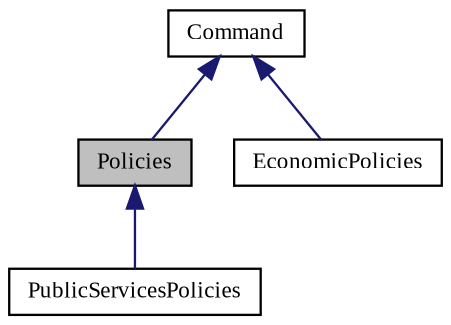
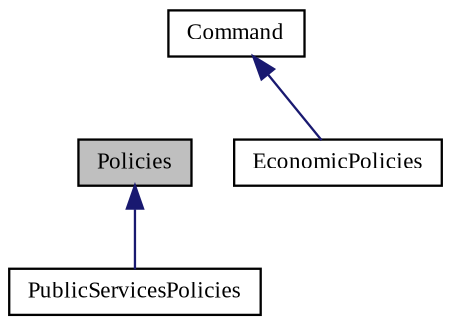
  digraph {
    fontname="Liberation Serif"
    node [color=black fillcolor=white fontname="Liberation Serif" fontsize=10 shape=record style=filled]
    edge [color=midnightblue dir=back fontname="Liberation Serif" fontsize=10 labelfontname=Helvetica labelfontsize=10 style=solid]
    n1 [fillcolor=grey75 fontcolor=black height=0.2 label=Policies width=0.4]
    n2 [height=0.2 label=PublicServicesPolicies width=0.4]
    n3 [height=0.2 label=EconomicPolicies width=0.4]
    n4 [height=0.2 label=Command width=0.4]
    n1 -> n2
-   n4 -> n1
    n4 -> n3
  }
